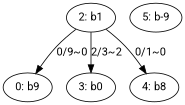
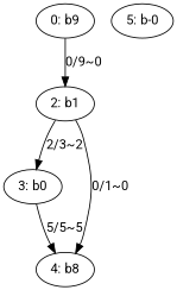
  digraph {
    fontname=Roboto
    node [fontname=Roboto]
    edge [fontname=Roboto]
    n1 [label="0: b9"]
    n2 [label="2: b1"]
    n3 [label="3: b0"]
    n4 [label="4: b8"]
-   n5 [label="5: b-9"]
-   n2 -> n1 [label="0/9~0"]
+   n5 [label="5: b-0"]
+   n1 -> n2 [label="0/9~0"]
    n2 -> n3 [label="2/3~2"]
    n2 -> n4 [label="0/1~0"]
+   n3 -> n4 [label="5/5~5"]
  }
